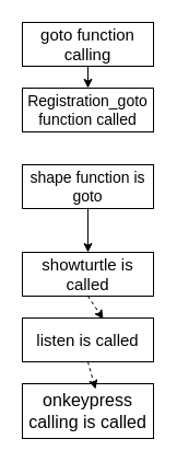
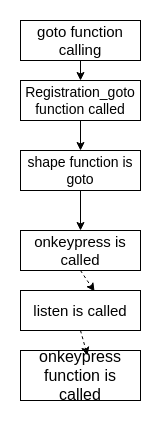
  <mxCell id="0" />
  <mxCell id="1" parent="0" />
  <mxCell id="2" value="" style="rounded=0;whiteSpace=wrap;html=1;" vertex="1" parent="1"><mxGeometry x="20" y="20" width="120" height="40" as="geometry" /></mxCell>
  <mxCell id="3" value="" style="rounded=0;whiteSpace=wrap;html=1;" vertex="1" parent="1"><mxGeometry x="20" y="80" width="120" height="40" as="geometry" /></mxCell>
  <mxCell id="4" value="" style="rounded=0;whiteSpace=wrap;html=1;" vertex="1" parent="1"><mxGeometry x="20" y="150" width="120" height="40" as="geometry" /></mxCell>
  <mxCell id="5" value="" style="rounded=0;whiteSpace=wrap;html=1;" vertex="1" parent="1"><mxGeometry x="20" y="230" width="120" height="40" as="geometry" /></mxCell>
  <mxCell id="6" value="" style="rounded=0;whiteSpace=wrap;html=1;" vertex="1" parent="1"><mxGeometry x="20" y="290" width="120" height="40" as="geometry" /></mxCell>
  <mxCell id="7" value="" style="rounded=0;whiteSpace=wrap;html=1;" vertex="1" parent="1"><mxGeometry x="20" y="350" width="120" height="50" as="geometry" /></mxCell>
  <mxCell id="8" value="&lt;span style=&quot;font-size: 14px&quot;&gt;shape function is goto&lt;/span&gt;" style="text;html=1;strokeColor=none;fillColor=none;align=center;verticalAlign=middle;whiteSpace=wrap;rounded=0;" vertex="1" parent="1"><mxGeometry x="20" y="150" width="120" height="40" as="geometry" /></mxCell>
  <mxCell id="9" value="&lt;font style=&quot;font-size: 15px&quot;&gt;goto function calling&lt;/font&gt;" style="text;html=1;strokeColor=none;fillColor=none;align=center;verticalAlign=middle;whiteSpace=wrap;rounded=0;" vertex="1" parent="1"><mxGeometry x="20" y="20" width="120" height="40" as="geometry" /></mxCell>
  <mxCell id="10" value="&lt;span style=&quot;font-size: 14px&quot;&gt;Registration_goto function called&lt;/span&gt;" style="text;html=1;strokeColor=none;fillColor=none;align=center;verticalAlign=middle;whiteSpace=wrap;rounded=0;" vertex="1" parent="1"><mxGeometry x="20" y="80" width="120" height="40" as="geometry" /></mxCell>
- <mxCell id="11" value="&lt;span style=&quot;font-size: 15px&quot;&gt;showturtle is called&lt;/span&gt;" style="text;html=1;strokeColor=none;fillColor=none;align=center;verticalAlign=middle;whiteSpace=wrap;rounded=0;" vertex="1" parent="1"><mxGeometry x="20" y="230" width="120" height="40" as="geometry" /></mxCell>
+ <mxCell id="11" value="&lt;span style=&quot;font-size: 15px&quot;&gt;onkeypress is called&lt;/span&gt;" style="text;html=1;strokeColor=none;fillColor=none;align=center;verticalAlign=middle;whiteSpace=wrap;rounded=0;" vertex="1" parent="1"><mxGeometry x="20" y="230" width="120" height="40" as="geometry" /></mxCell>
  <mxCell id="12" value="&lt;font style=&quot;font-size: 15px&quot;&gt;listen is called&lt;/font&gt;" style="text;html=1;strokeColor=none;fillColor=none;align=center;verticalAlign=middle;whiteSpace=wrap;rounded=0;" vertex="1" parent="1"><mxGeometry x="20" y="290" width="120" height="40" as="geometry" /></mxCell>
- <mxCell id="13" value="&lt;font style=&quot;font-size: 16px&quot;&gt;onkeypress calling is called&lt;/font&gt;" style="text;html=1;strokeColor=none;fillColor=none;align=center;verticalAlign=middle;whiteSpace=wrap;rounded=0;" vertex="1" parent="1"><mxGeometry x="20" y="350" width="120" height="50" as="geometry" /></mxCell>
+ <mxCell id="13" value="&lt;font style=&quot;font-size: 16px&quot;&gt;onkeypress function is called&lt;/font&gt;" style="text;html=1;strokeColor=none;fillColor=none;align=center;verticalAlign=middle;whiteSpace=wrap;rounded=0;" vertex="1" parent="1"><mxGeometry x="20" y="350" width="120" height="50" as="geometry" /></mxCell>
  <mxCell id="14" value="" style="endArrow=classic;html=1;exitX=0.5;exitY=1;exitDx=0;exitDy=0;" edge="1" parent="1" source="9"><mxGeometry width="50" height="50" relative="1" as="geometry"><mxPoint x="90" y="320" as="sourcePoint" /><mxPoint x="80" y="80" as="targetPoint" /></mxGeometry></mxCell>
+ <mxCell id="15" value="" style="endArrow=classic;html=1;exitX=0.5;exitY=1;exitDx=0;exitDy=0;" edge="1" parent="1" source="10" target="8"><mxGeometry width="50" height="50" relative="1" as="geometry"><mxPoint x="90" y="320" as="sourcePoint" /><mxPoint x="140" y="270" as="targetPoint" /></mxGeometry></mxCell>
  <mxCell id="16" value="" style="endArrow=classic;html=1;exitX=0.5;exitY=1;exitDx=0;exitDy=0;" edge="1" parent="1" source="8"><mxGeometry width="50" height="50" relative="1" as="geometry"><mxPoint x="90" y="320" as="sourcePoint" /><mxPoint x="80" y="230" as="targetPoint" /></mxGeometry></mxCell>
  <mxCell id="17" value="" style="endArrow=classic;html=1;exitX=0.5;exitY=1;exitDx=0;exitDy=0;entryX=0.617;entryY=0.025;entryDx=0;entryDy=0;entryPerimeter=0;dashed=1;" edge="1" parent="1" source="11" target="12"><mxGeometry width="50" height="50" relative="1" as="geometry"><mxPoint x="90" y="320" as="sourcePoint" /><mxPoint x="140" y="270" as="targetPoint" /></mxGeometry></mxCell>
  <mxCell id="18" value="" style="endArrow=classic;html=1;exitX=0.5;exitY=1;exitDx=0;exitDy=0;entryX=0.558;entryY=0.1;entryDx=0;entryDy=0;entryPerimeter=0;dashed=1;" edge="1" parent="1" source="12" target="13"><mxGeometry width="50" height="50" relative="1" as="geometry"><mxPoint x="90" y="320" as="sourcePoint" /><mxPoint x="140" y="270" as="targetPoint" /></mxGeometry></mxCell>
